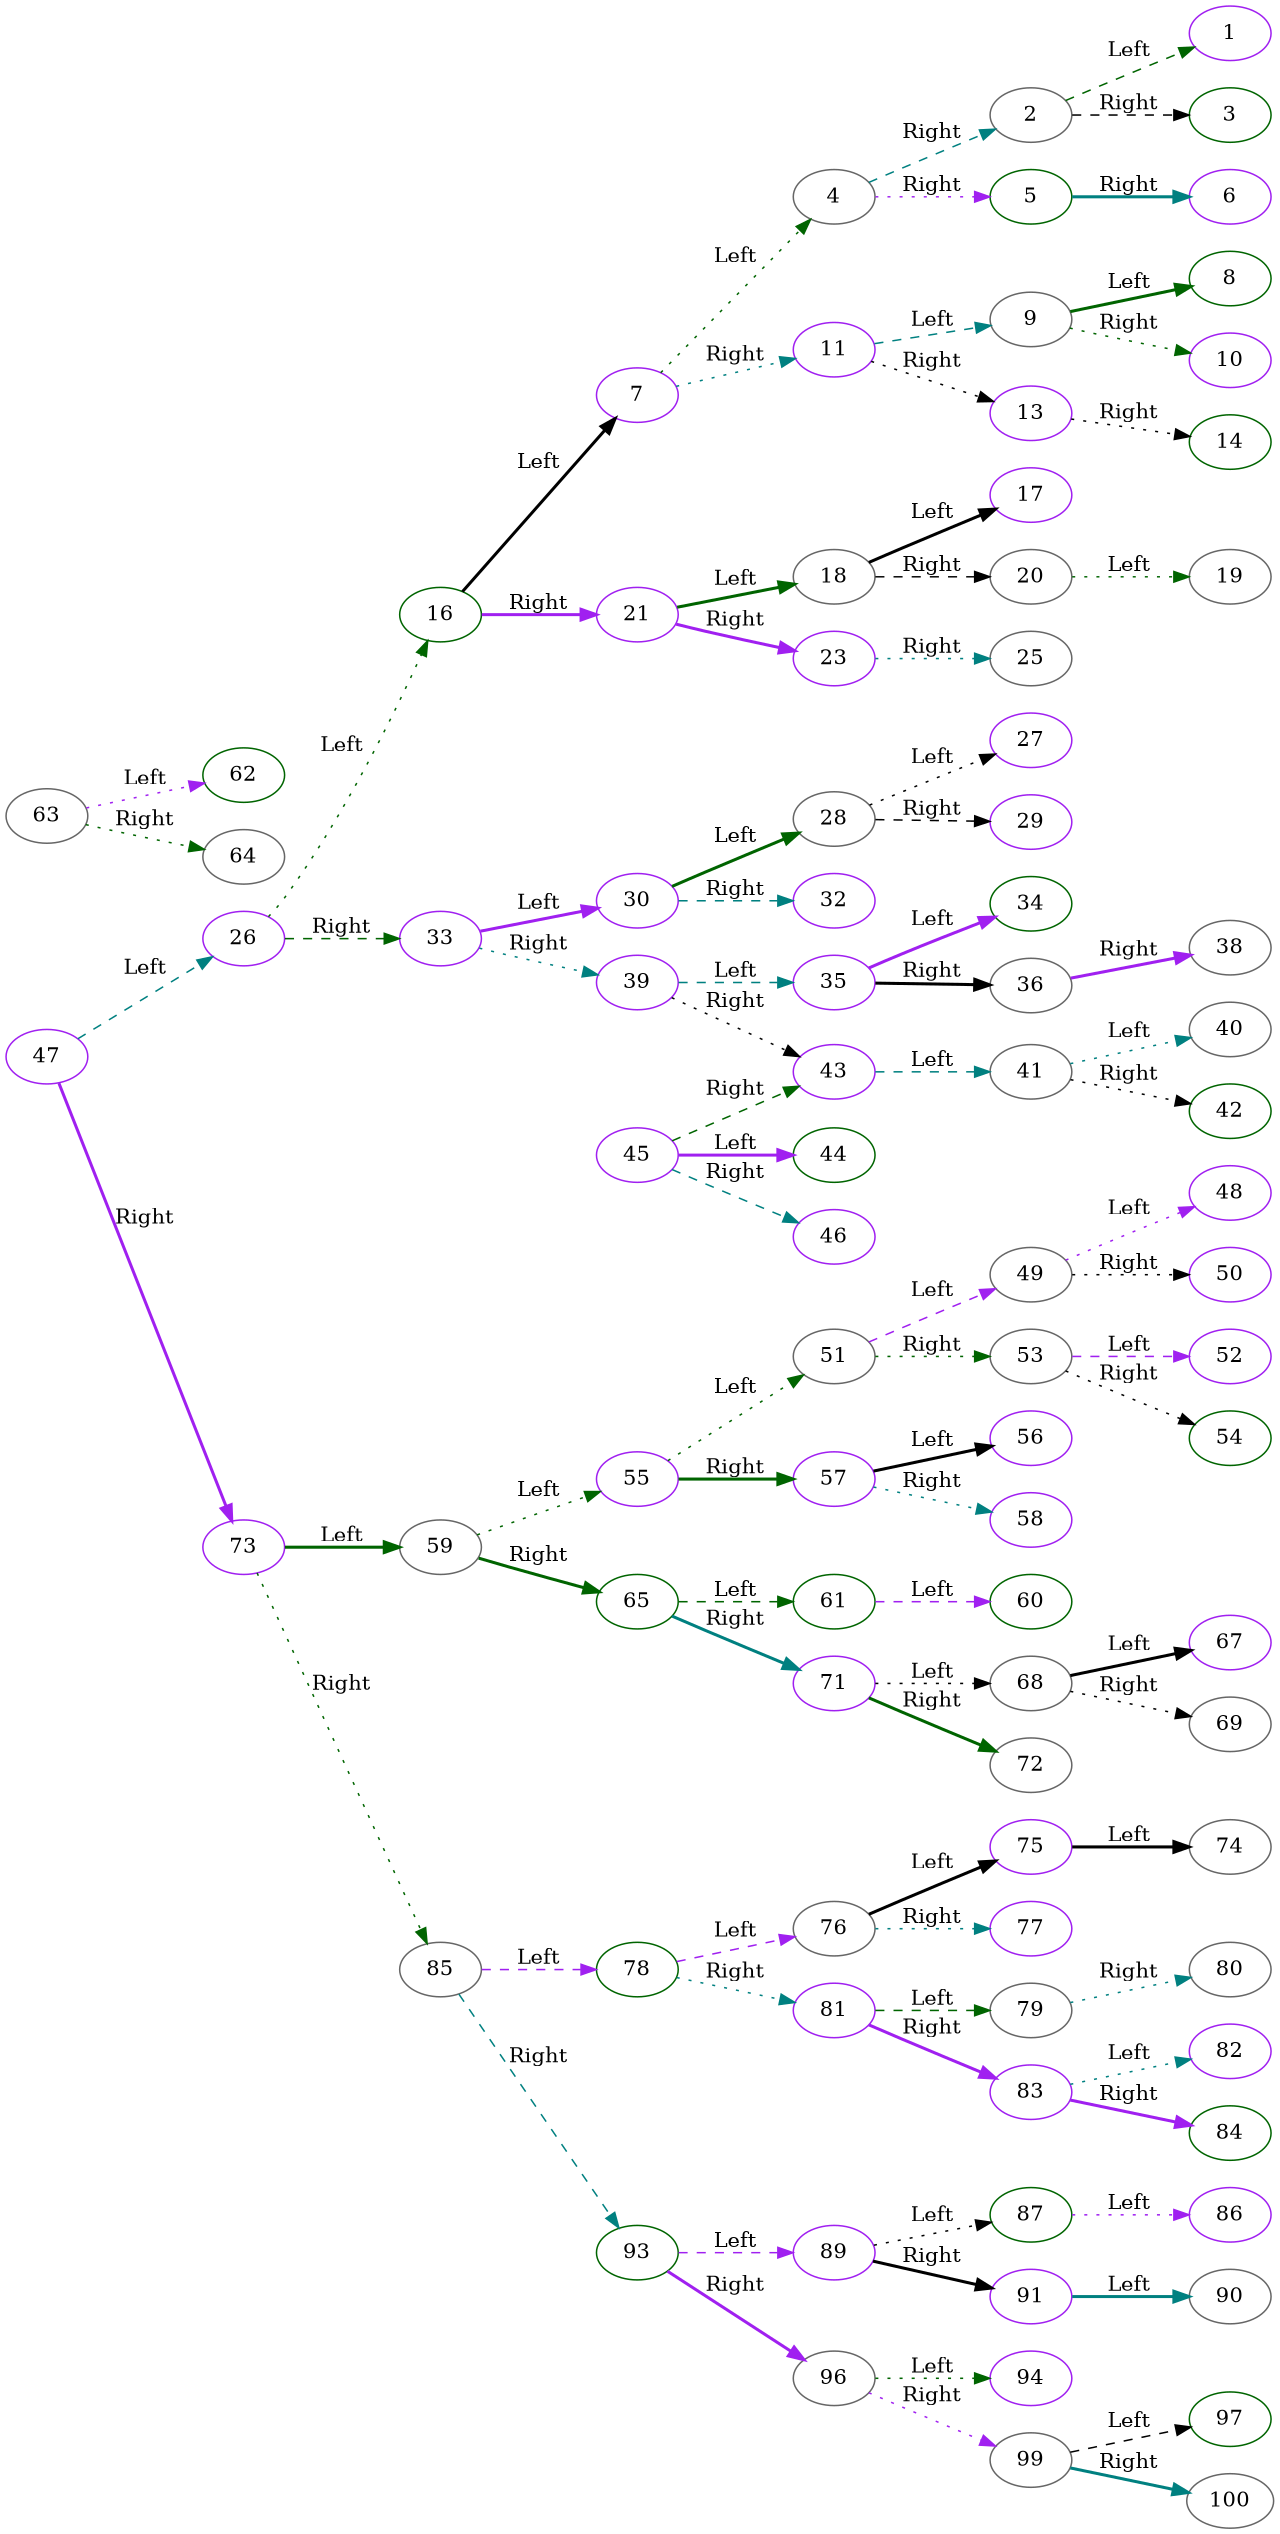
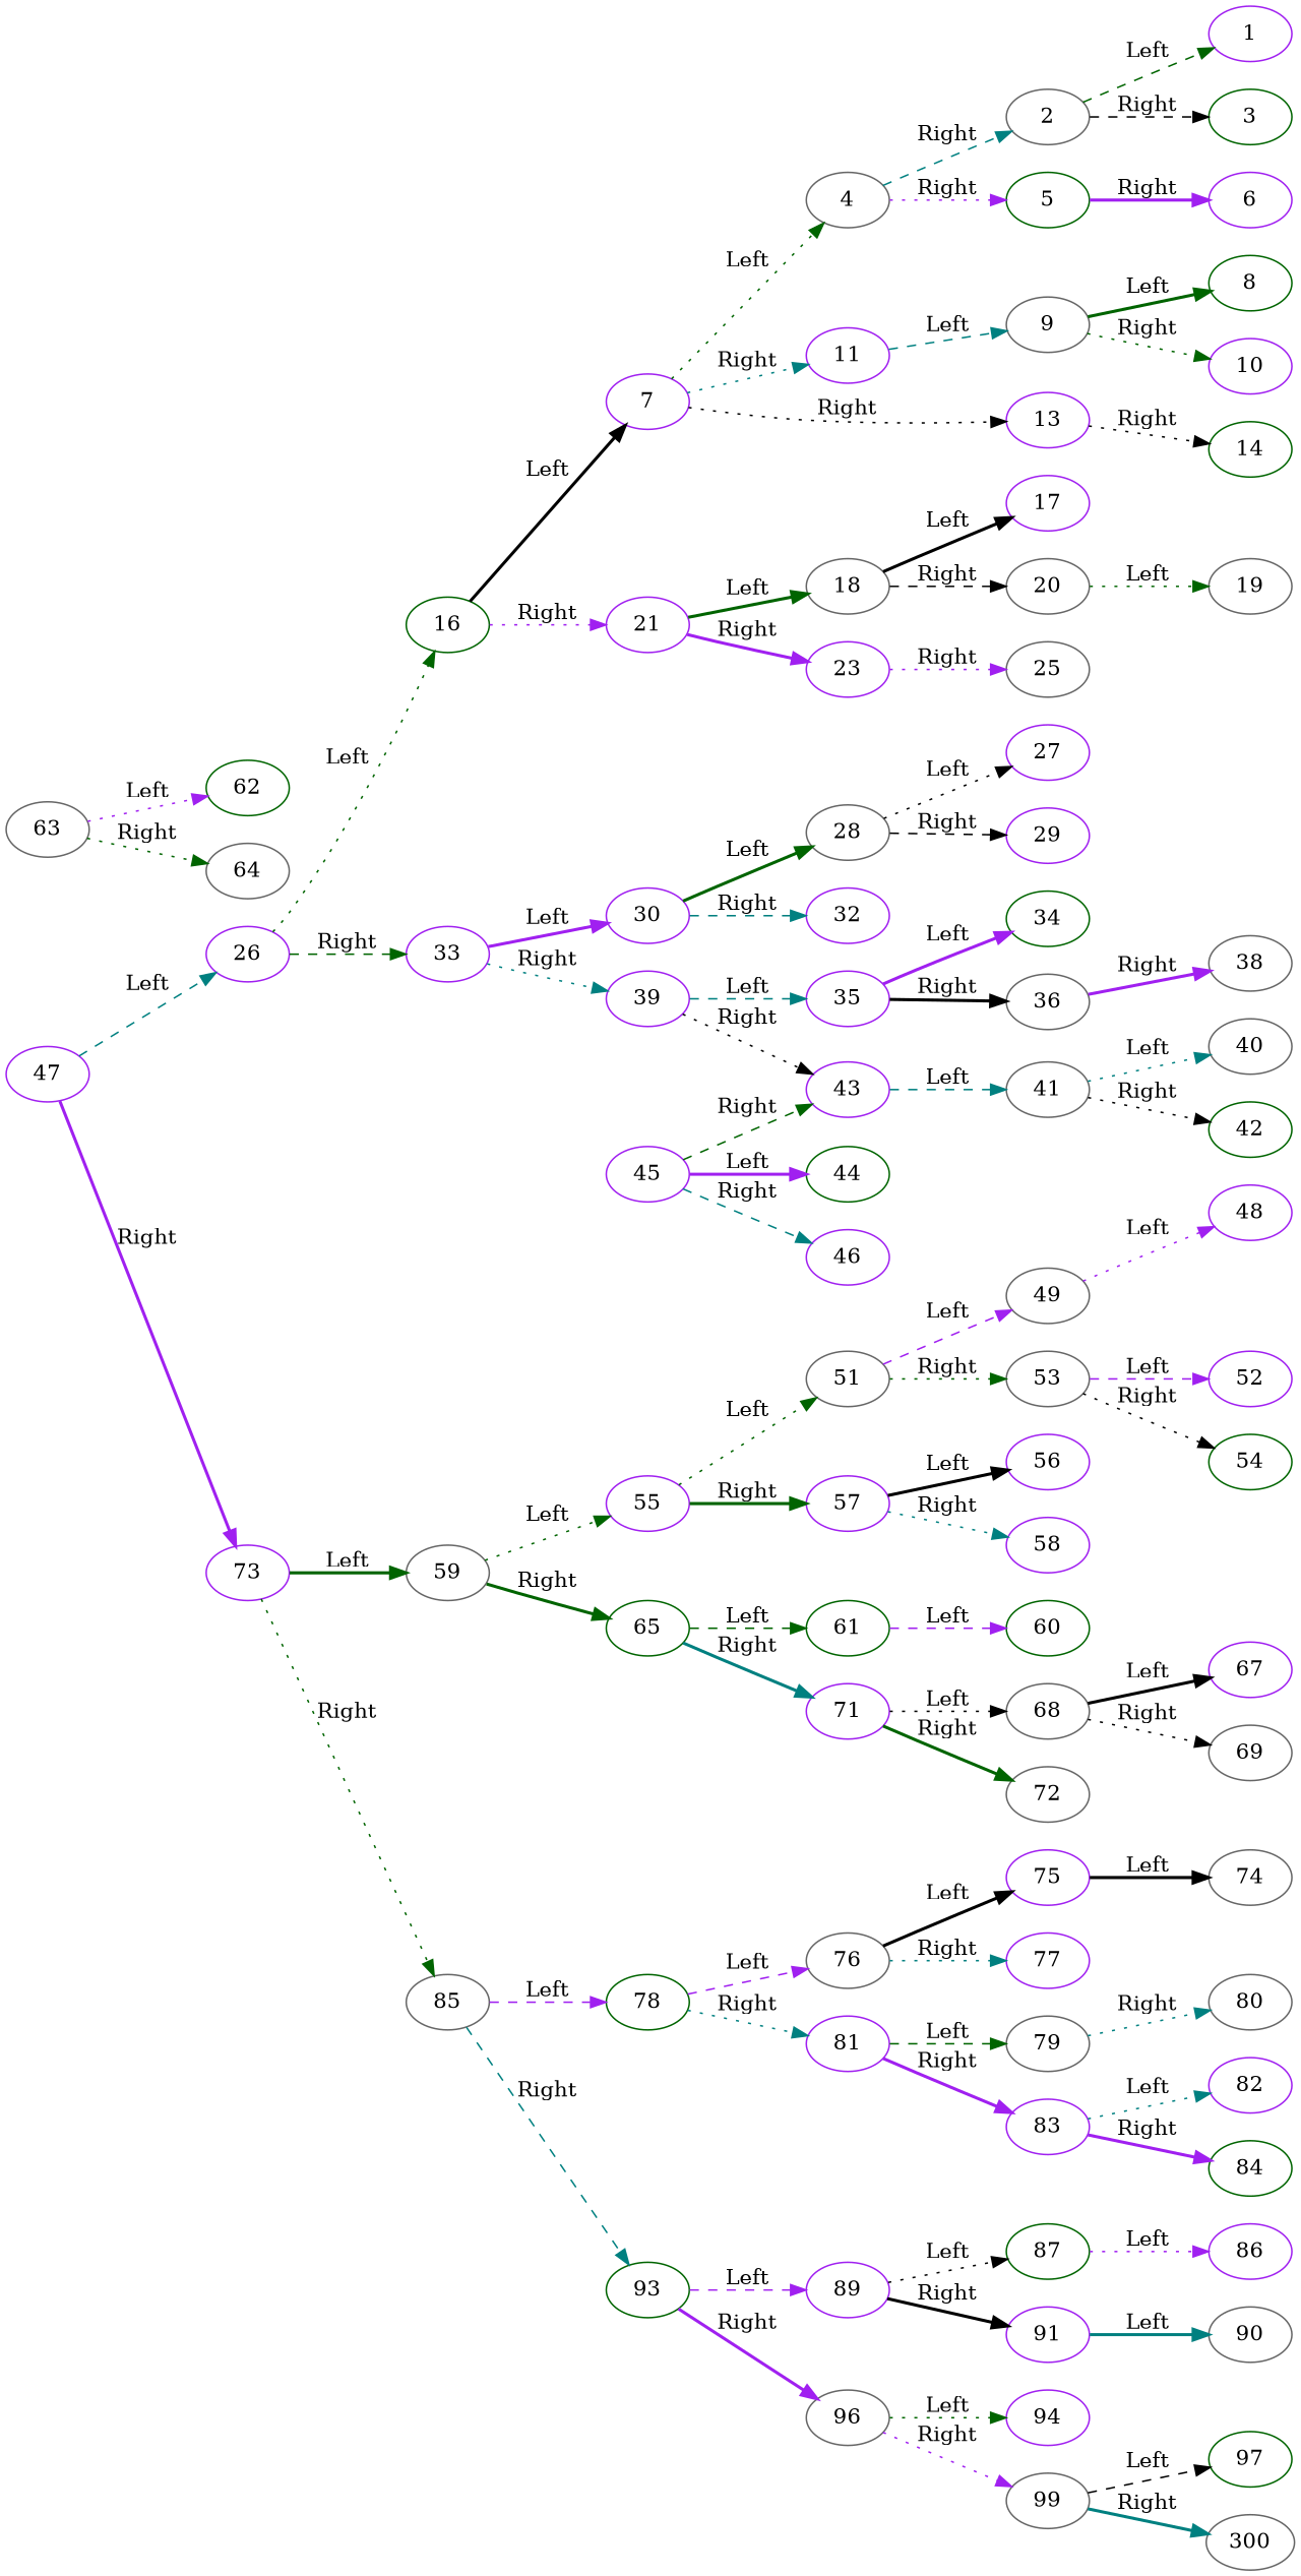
  digraph {
    rankdir=LR
    node [color=purple]
    edge [color=purple style=dotted]
    n1 [label=47]
    n2 [label=26]
    n3 [label=73]
    n4 [color=darkgreen label=16]
    n5 [label=33]
    n6 [color=gray40 label=59]
    n7 [color=gray40 label=85]
    n8 [label=7]
    n9 [label=21]
    n10 [label=30]
    n11 [label=39]
    n12 [color=gray40 label=4]
    n13 [label=11]
    n14 [color=gray40 label=18]
    n15 [label=23]
    n16 [color=gray40 label=2]
    n17 [color=darkgreen label=5]
    n18 [color=gray40 label=9]
    n19 [label=13]
    n20 [label=1]
    n21 [color=darkgreen label=3]
    n22 [label=6]
    n23 [color=darkgreen label=8]
    n24 [label=10]
    n25 [color=darkgreen label=14]
    n26 [label=17]
    n27 [color=gray40 label=20]
    n28 [color=gray40 label=25]
    n29 [color=gray40 label=19]
    n30 [color=gray40 label=28]
    n31 [label=32]
    n32 [label=35]
    n33 [label=43]
    n34 [label=27]
    n35 [label=29]
    n36 [color=darkgreen label=34]
    n37 [color=gray40 label=36]
    n38 [color=gray40 label=41]
    n39 [color=gray40 label=38]
    n40 [color=gray40 label=40]
    n41 [color=darkgreen label=42]
    n42 [label=45]
    n43 [color=darkgreen label=44]
    n44 [label=46]
    n45 [label=55]
    n46 [color=darkgreen label=65]
    n47 [color=darkgreen label=78]
    n48 [color=darkgreen label=93]
    n49 [color=gray40 label=51]
    n50 [label=57]
    n51 [color=darkgreen label=61]
    n52 [label=71]
    n53 [color=gray40 label=49]
    n54 [color=gray40 label=53]
    n55 [label=56]
    n56 [label=58]
    n57 [label=48]
-   n58 [label=50]
    n59 [label=52]
    n60 [color=darkgreen label=54]
    n61 [color=darkgreen label=60]
    n62 [color=gray40 label=68]
    n63 [color=gray40 label=72]
    n64 [color=gray40 label=63]
    n65 [color=darkgreen label=62]
    n66 [color=gray40 label=64]
    n67 [label=67]
    n68 [color=gray40 label=69]
    n69 [color=gray40 label=76]
    n70 [label=81]
    n71 [label=89]
    n72 [color=gray40 label=96]
    n73 [label=75]
    n74 [label=77]
    n75 [color=gray40 label=79]
    n76 [label=83]
    n77 [color=gray40 label=74]
    n78 [color=gray40 label=80]
    n79 [label=82]
    n80 [color=darkgreen label=84]
    n81 [color=darkgreen label=87]
    n82 [label=91]
    n83 [label=94]
    n84 [color=gray40 label=99]
    n85 [label=86]
    n86 [color=gray40 label=90]
    n87 [color=darkgreen label=97]
-   n88 [color=gray40 label=100]
+   n88 [color=gray40 label=300]
    n1 -> n2 [color=teal label=Left style=dashed]
    n1 -> n3 [label=Right style=bold]
    n2 -> n4 [color=darkgreen label=Left]
    n2 -> n5 [color=darkgreen label=Right style=dashed]
    n3 -> n6 [color=darkgreen label=Left style=bold]
    n3 -> n7 [color=darkgreen label=Right]
    n4 -> n8 [color=black label=Left style=bold]
-   n4 -> n9 [label=Right style=bold]
+   n4 -> n9 [label=Right]
    n5 -> n10 [label=Left style=bold]
    n5 -> n11 [color=teal label=Right]
    n6 -> n45 [color=darkgreen label=Left]
    n6 -> n46 [color=darkgreen label=Right style=bold]
    n7 -> n47 [label=Left style=dashed]
    n7 -> n48 [color=teal label=Right style=dashed]
    n8 -> n12 [color=darkgreen label=Left]
    n8 -> n13 [color=teal label=Right]
    n9 -> n14 [color=darkgreen label=Left style=bold]
    n9 -> n15 [label=Right style=bold]
    n10 -> n30 [color=darkgreen label=Left style=bold]
    n10 -> n31 [color=teal label=Right style=dashed]
    n11 -> n32 [color=teal label=Left style=dashed]
    n11 -> n33 [color=black label=Right]
    n12 -> n16 [color=teal label=Right style=dashed]
    n12 -> n17 [label=Right]
    n13 -> n18 [color=teal label=Left style=dashed]
-   n13 -> n19 [color=black label=Right]
+   n8 -> n19 [color=black label=Right]
    n14 -> n26 [color=black label=Left style=bold]
    n14 -> n27 [color=black label=Right style=dashed]
-   n15 -> n28 [color=teal label=Right]
+   n15 -> n28 [label=Right]
    n16 -> n20 [color=darkgreen label=Left style=dashed]
    n16 -> n21 [color=black label=Right style=dashed]
-   n17 -> n22 [color=teal label=Right style=bold]
+   n17 -> n22 [label=Right style=bold]
    n18 -> n23 [color=darkgreen label=Left style=bold]
    n18 -> n24 [color=darkgreen label=Right]
    n19 -> n25 [color=black label=Right]
    n27 -> n29 [color=darkgreen label=Left]
    n30 -> n34 [color=black label=Left]
    n30 -> n35 [color=black label=Right style=dashed]
    n32 -> n36 [label=Left style=bold]
    n32 -> n37 [color=black label=Right style=bold]
    n33 -> n38 [color=teal label=Left style=dashed]
    n37 -> n39 [label=Right style=bold]
    n38 -> n40 [color=teal label=Left]
    n38 -> n41 [color=black label=Right]
    n42 -> n33 [color=darkgreen label=Right style=dashed]
    n42 -> n43 [label=Left style=bold]
    n42 -> n44 [color=teal label=Right style=dashed]
    n45 -> n49 [color=darkgreen label=Left]
    n45 -> n50 [color=darkgreen label=Right style=bold]
    n46 -> n51 [color=darkgreen label=Left style=dashed]
    n46 -> n52 [color=teal label=Right style=bold]
    n47 -> n69 [label=Left style=dashed]
    n47 -> n70 [color=teal label=Right]
    n48 -> n71 [label=Left style=dashed]
    n48 -> n72 [label=Right style=bold]
    n49 -> n53 [label=Left style=dashed]
    n49 -> n54 [color=darkgreen label=Right]
    n50 -> n55 [color=black label=Left style=bold]
    n50 -> n56 [color=teal label=Right]
    n51 -> n61 [label=Left style=dashed]
    n52 -> n62 [color=black label=Left]
    n52 -> n63 [color=darkgreen label=Right style=bold]
    n53 -> n57 [label=Left]
-   n53 -> n58 [color=black label=Right]
    n54 -> n59 [label=Left style=dashed]
    n54 -> n60 [color=black label=Right]
    n62 -> n67 [color=black label=Left style=bold]
    n62 -> n68 [color=black label=Right]
    n64 -> n65 [label=Left]
    n64 -> n66 [color=darkgreen label=Right]
    n69 -> n73 [color=black label=Left style=bold]
    n69 -> n74 [color=teal label=Right]
    n70 -> n75 [color=darkgreen label=Left style=dashed]
    n70 -> n76 [label=Right style=bold]
    n71 -> n81 [color=black label=Left]
    n71 -> n82 [color=black label=Right style=bold]
    n72 -> n83 [color=darkgreen label=Left]
    n72 -> n84 [label=Right]
    n73 -> n77 [color=black label=Left style=bold]
    n75 -> n78 [color=teal label=Right]
    n76 -> n79 [color=teal label=Left]
    n76 -> n80 [label=Right style=bold]
    n81 -> n85 [label=Left]
    n82 -> n86 [color=teal label=Left style=bold]
    n84 -> n87 [color=black label=Left style=dashed]
    n84 -> n88 [color=teal label=Right style=bold]
  }
